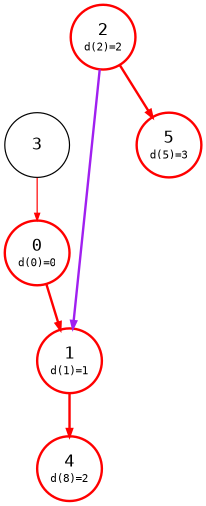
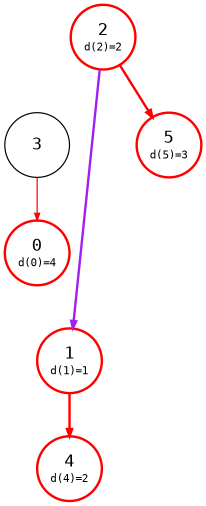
  digraph {
    normalize=true
    scale=1.0
    splines=line
    node [color=red fixedsize=true fontname=monospace shape=circle style=bold]
    edge [arrowsize=0.6 color=red fontname=monospace fontsize=9 style=bold]
    3 [color="#bbb" fontcolor="#bbb" width=0.75 style=""]
-   n2 [label=<             <table border="0" cellpadding="1" cellspacing="0">                 <tr>                     <td>0</td>                 </tr>                 <tr>                     <td><font point-size="9">d(0)=0</font></td>                 </tr>             </table>         > width=0.75]
+   n2 [label=<             <table border="0" cellpadding="1" cellspacing="0">                 <tr>                     <td>0</td>                 </tr>                 <tr>                     <td><font point-size="9">d(0)=4</font></td>                 </tr>             </table>         > width=0.75]
    n3 [label=<             <table border="0" cellpadding="1" cellspacing="0">                 <tr>                     <td>1</td>                 </tr>                 <tr>                     <td><font point-size="9">d(1)=1</font></td>                 </tr>             </table>         > width=0.75]
-   n4 [label=<             <table border="0" cellpadding="1" cellspacing="0">                 <tr>                     <td>4</td>                 </tr>                 <tr>                     <td><font point-size="9">d(8)=2</font></td>                 </tr>             </table>         > width=0.75]
+   n4 [label=<             <table border="0" cellpadding="1" cellspacing="0">                 <tr>                     <td>4</td>                 </tr>                 <tr>                     <td><font point-size="9">d(4)=2</font></td>                 </tr>             </table>         > width=0.75]
    n5 [label=<             <table border="0" cellpadding="1" cellspacing="0">                 <tr>                     <td>2</td>                 </tr>                 <tr>                     <td><font point-size="9">d(2)=2</font></td>                 </tr>             </table>         > width=0.75]
    n6 [label=<             <table border="0" cellpadding="1" cellspacing="0">                 <tr>                     <td>5</td>                 </tr>                 <tr>                     <td><font point-size="9">d(5)=3</font></td>                 </tr>             </table>         > width=0.75]
    3 -> n2 [style=""]
-   n2 -> n3
    n3 -> n4
    n5 -> 3 [style=invis color=""]
    n5 -> n3 [color=purple]
    n5 -> n6
  }
